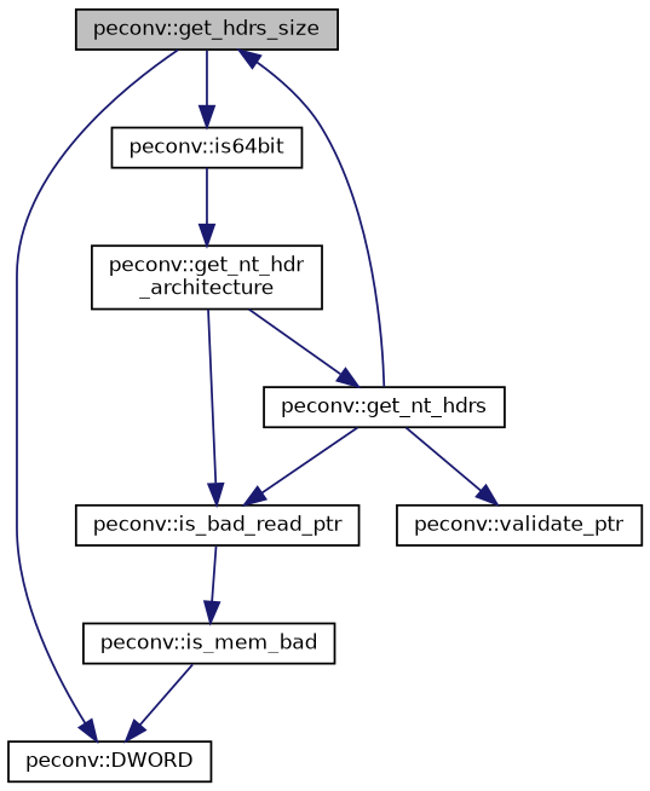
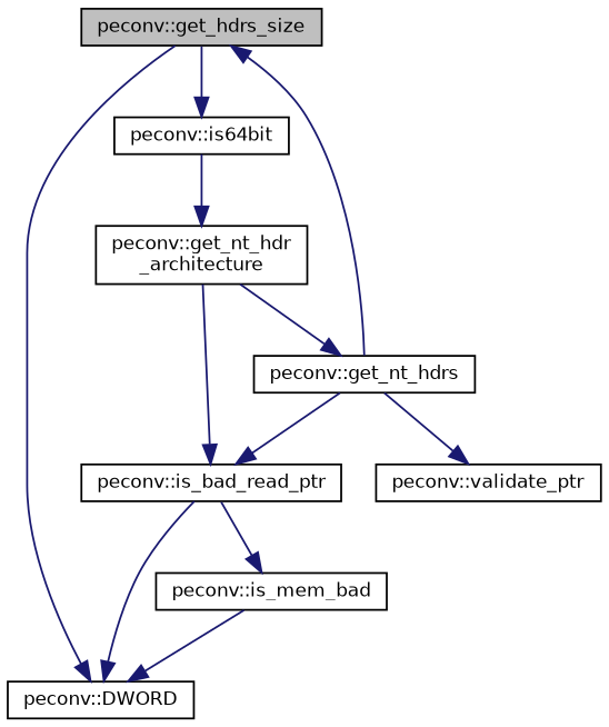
  digraph {
    rankdir=TB
    node [color=black fillcolor=white fontname=Helvetica fontsize=10 shape=record style=filled]
    edge [color=midnightblue fontname=Helvetica fontsize=10 labelfontname=Helvetica labelfontsize=10 style=solid]
    n1 [fillcolor=grey75 fontcolor=black height=0.2 label="peconv::get_hdrs_size" width=0.4]
    n2 [height=0.2 label="peconv::DWORD" width=0.4]
    n3 [height=0.2 label="peconv::is64bit" width=0.4]
    n4 [height=0.2 label="peconv::get_nt_hdrs" width=0.4]
    n5 [height=0.2 label="peconv::is_bad_read_ptr" width=0.4]
    n6 [height=0.2 label="peconv::validate_ptr" width=0.4]
    n7 [height=0.2 label="peconv::get_nt_hdr\l_architecture" width=0.4]
    n8 [height=0.2 label="peconv::is_mem_bad" width=0.4]
    n1 -> n2
    n1 -> n3
    n3 -> n7
    n4 -> n1
    n4 -> n5
    n4 -> n6
+   n5 -> n2
    n5 -> n8
    n7 -> n4
    n7 -> n5
    n8 -> n2
  }
